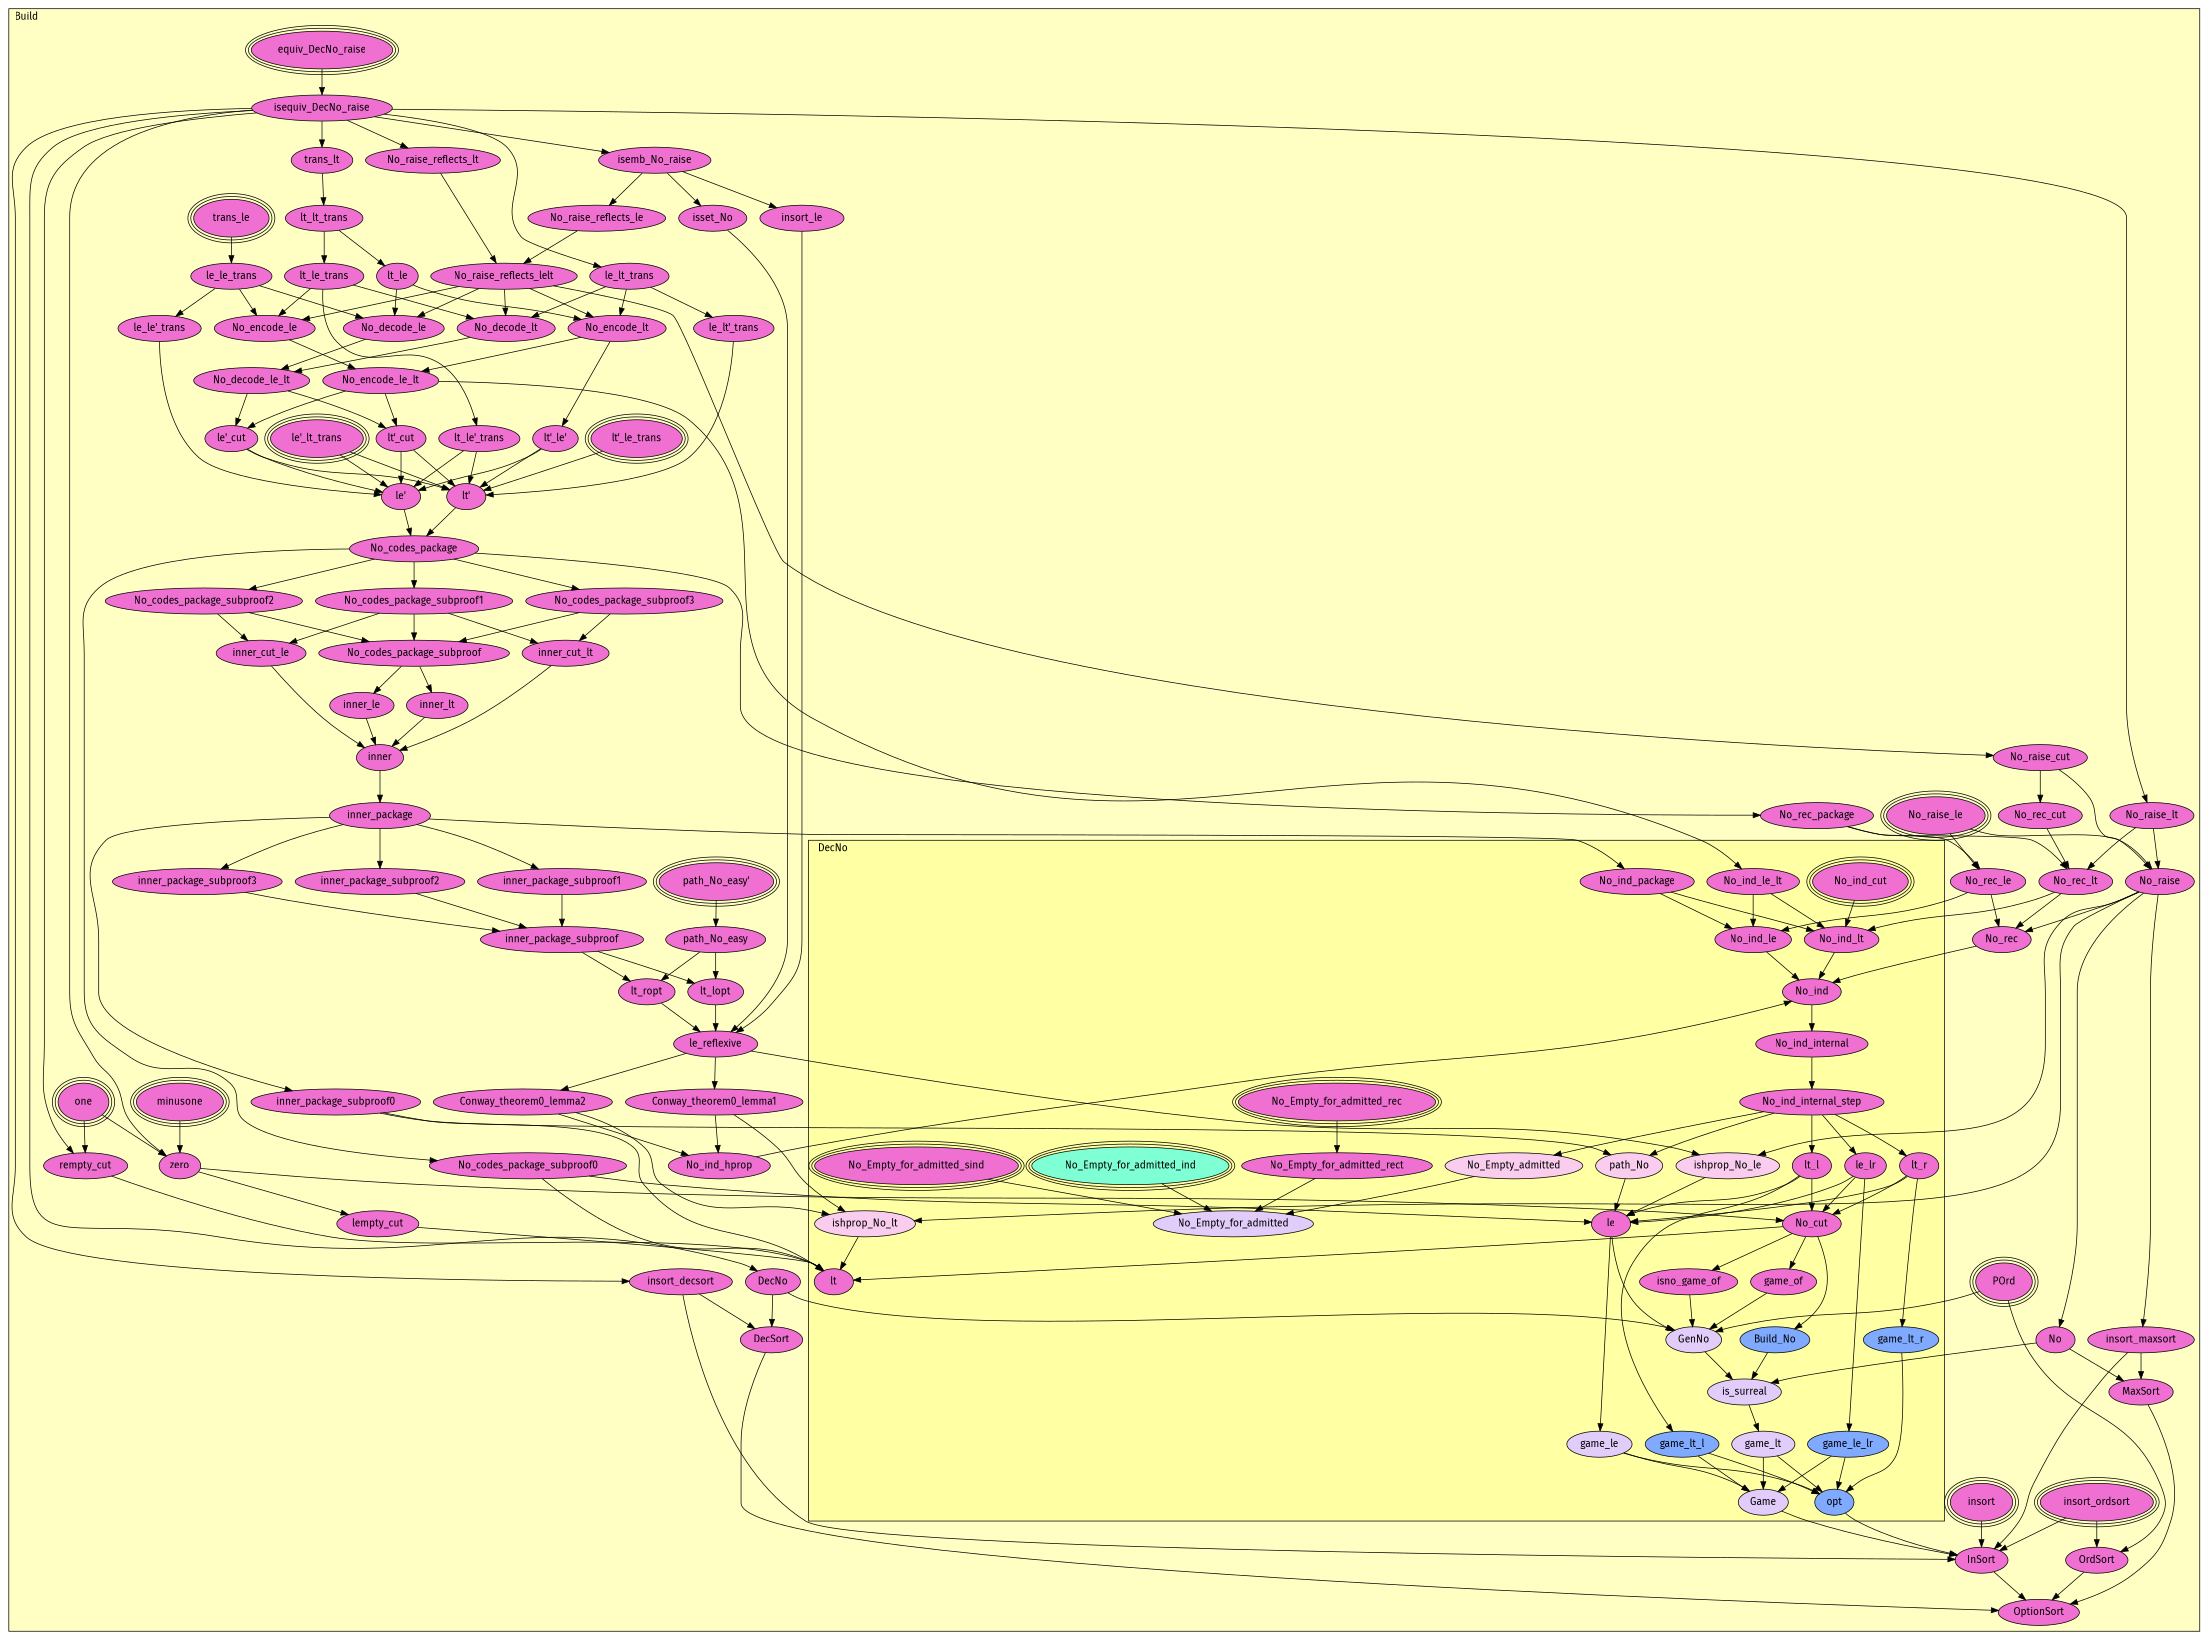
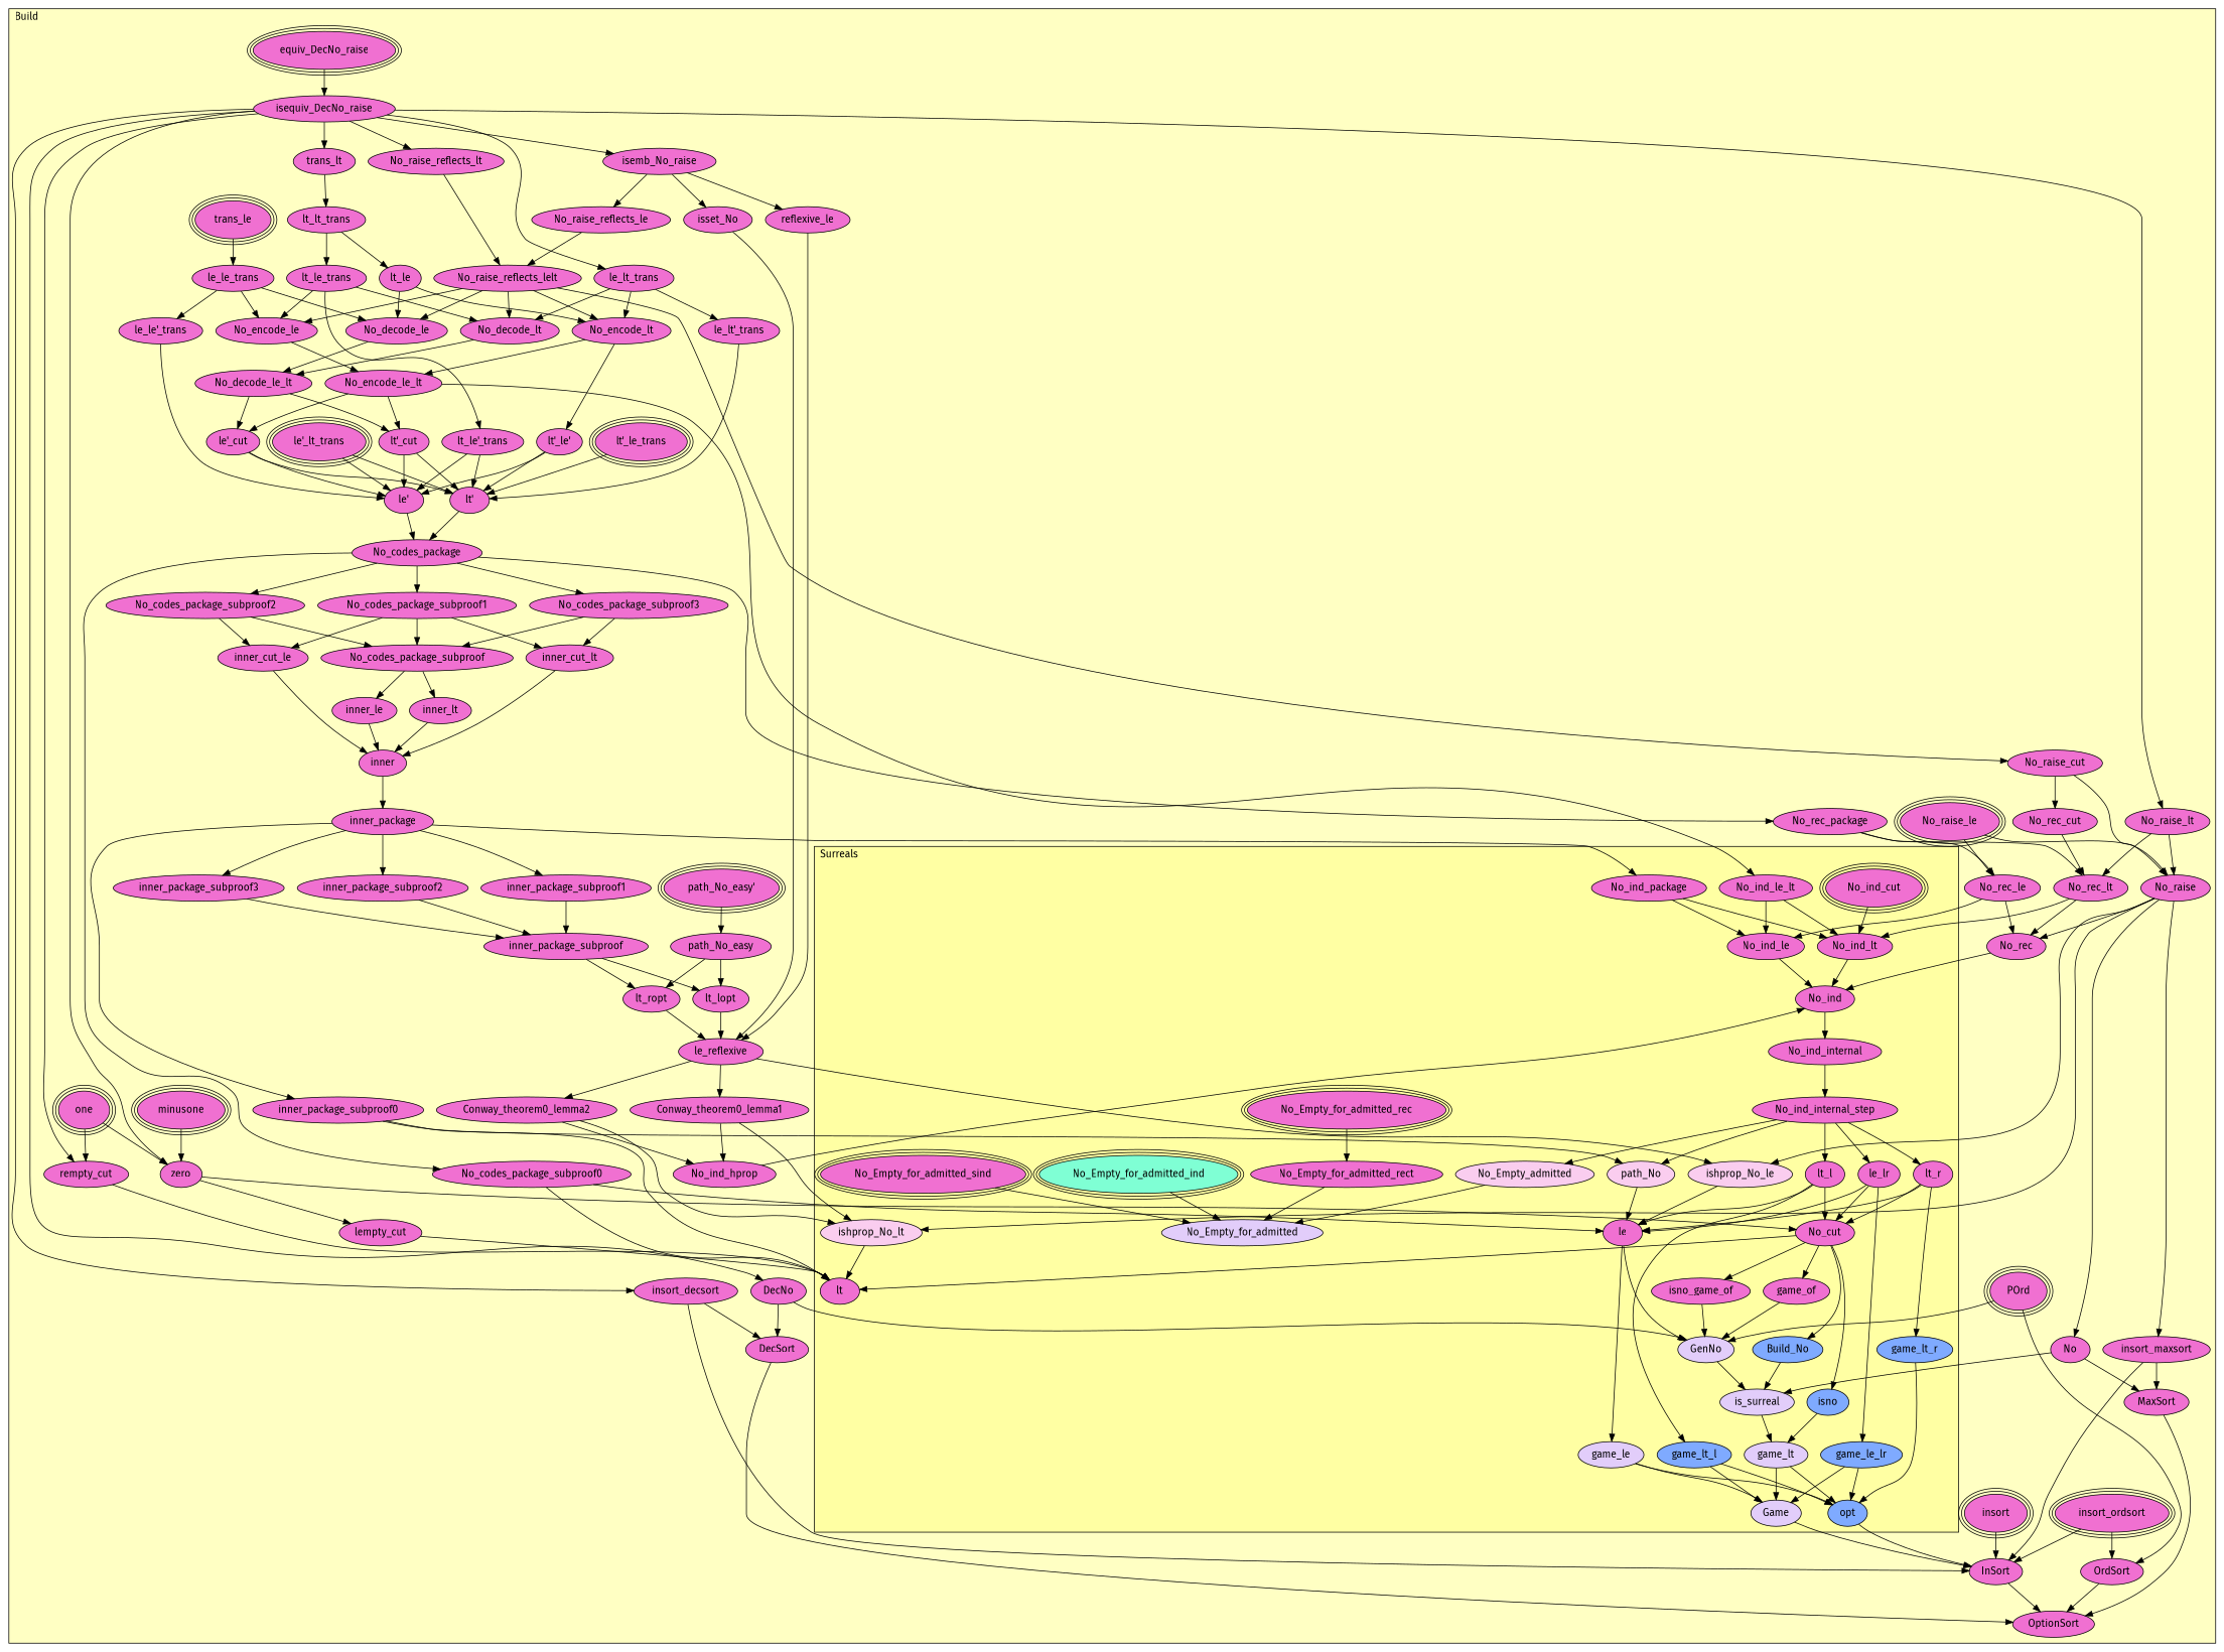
  digraph {
    fontname="Fira Sans"
    node [fillcolor="#F070D1" fontname="Fira Sans" style=filled]
    edge [fontname="Fira Sans"]
    n1 [label=No_ind_cut peripheries=3]
    n2 [label=No_ind_le_lt]
    n3 [label=No_ind_package]
    n4 [label=No_ind_lt]
    n5 [label=No_ind_le]
    n6 [label=No_ind]
    n7 [label=No_ind_internal]
    n8 [label=No_ind_internal_step]
    n9 [fillcolor="#FACDEF" label=ishprop_No_lt]
    n10 [fillcolor="#FACDEF" label=ishprop_No_le]
    n11 [label=lt_r]
    n12 [label=lt_l]
    n13 [label=le_lr]
    n14 [fillcolor="#FACDEF" label=path_No]
    n15 [label=No_cut]
    n16 [label=le]
    n17 [label=lt]
    n18 [label=isno_game_of]
    n19 [label=game_of]
    n20 [fillcolor="#7FAAFF" label=Build_No]
    n21 [fillcolor="#E2CDFA" label=GenNo]
+   n22 [fillcolor="#7FAAFF" label=isno]
    n23 [fillcolor="#E2CDFA" label=is_surreal]
    n24 [fillcolor="#7FAAFF" label=game_lt_r]
    n25 [fillcolor="#7FAAFF" label=game_lt_l]
    n26 [fillcolor="#E2CDFA" label=game_lt]
    n27 [fillcolor="#7FAAFF" label=game_le_lr]
    n28 [fillcolor="#E2CDFA" label=game_le]
    n29 [fillcolor="#7FAAFF" label=opt]
    n30 [fillcolor="#E2CDFA" label=Game]
    n31 [fillcolor="#FACDEF" label=No_Empty_admitted]
    n32 [label=No_Empty_for_admitted_sind peripheries=3]
    n33 [label=No_Empty_for_admitted_rec peripheries=3]
    n34 [fillcolor="#7FFFD4" label=No_Empty_for_admitted_ind peripheries=3]
    n35 [label=No_Empty_for_admitted_rect]
    n36 [fillcolor="#E2CDFA" label=No_Empty_for_admitted]
    n37 [label=equiv_DecNo_raise peripheries=3]
    n38 [label=isequiv_DecNo_raise]
    n39 [label=insort_decsort]
    n40 [label=DecNo]
    n41 [label=DecSort]
    n42 [label=insort_ordsort peripheries=3]
    n43 [label=POrd peripheries=3]
    n44 [label=OrdSort]
    n45 [label=isemb_No_raise]
    n46 [label=No_raise_reflects_lt]
    n47 [label=No_raise_reflects_le]
    n48 [label=No_raise_reflects_lelt]
    n49 [label=No_raise_lt]
    n50 [label=No_raise_le peripheries=3]
    n51 [label=No_raise_cut]
    n52 [label=No_raise]
    n53 [label=insort_maxsort]
    n54 [label=No]
    n55 [label=MaxSort]
    n56 [label=trans_lt]
    n57 [label=lt_lt_trans]
    n58 [label=lt_le_trans]
    n59 [label=le_lt_trans]
    n60 [label=trans_le peripheries=3]
    n61 [label=le_le_trans]
    n62 [label=lt_le]
    n63 [label=No_decode_lt]
    n64 [label=No_decode_le]
    n65 [label=No_encode_lt]
    n66 [label=No_encode_le]
    n67 [label=No_decode_le_lt]
    n68 [label=No_encode_le_lt]
    n69 [label="lt'_cut"]
    n70 [label="le'_cut"]
    n71 [label="lt'_le_trans" peripheries=3]
    n72 [label="le'_lt_trans" peripheries=3]
    n73 [label="lt_le'_trans"]
    n74 [label="le_lt'_trans"]
    n75 [label="le_le'_trans"]
    n76 [label="lt'_le'"]
    n77 [label="lt'"]
    n78 [label="le'"]
    n79 [label=No_codes_package]
    n80 [label=No_codes_package_subproof3]
    n81 [label=No_codes_package_subproof2]
    n82 [label=No_codes_package_subproof1]
    n83 [label=No_codes_package_subproof0]
    n84 [label=No_codes_package_subproof]
    n85 [label=inner_lt]
    n86 [label=inner_le]
    n87 [label=inner_cut_lt]
    n88 [label=inner_cut_le]
    n89 [label=inner]
    n90 [label=inner_package]
    n91 [label=inner_package_subproof3]
    n92 [label=inner_package_subproof2]
    n93 [label=inner_package_subproof1]
    n94 [label=inner_package_subproof0]
    n95 [label=inner_package_subproof]
    n96 [label="path_No_easy'" peripheries=3]
    n97 [label=path_No_easy]
    n98 [label=isset_No]
    n99 [label=lt_ropt]
    n100 [label=lt_lopt]
-   n101 [label=insort_le]
+   n101 [label=reflexive_le]
    n102 [label=le_reflexive]
    n103 [label=Conway_theorem0_lemma2]
    n104 [label=Conway_theorem0_lemma1]
    n105 [label=No_rec_cut]
    n106 [label=No_rec_package]
    n107 [label=No_rec_lt]
    n108 [label=No_rec_le]
    n109 [label=No_rec]
    n110 [label=No_ind_hprop]
    n111 [label=minusone peripheries=3]
    n112 [label=one peripheries=3]
    n113 [label=zero]
    n114 [label=lempty_cut]
    n115 [label=rempty_cut]
    n116 [label=insort peripheries=3]
    n117 [label=InSort]
    n118 [label=OptionSort]
    subgraph cluster_1 {
      fillcolor="#FFFFC3"
      label=Build
      labeljust=l
      style=filled
      n37
      n38
      n39
      n40
      n41
      n42
      n43
      n44
      n45
      n46
      n47
      n48
      n49
      n50
      n51
      n52
      n53
      n54
      n55
      n56
      n57
      n58
      n59
      n60
      n61
      n62
      n63
      n64
      n65
      n66
      n67
      n68
      n69
      n70
      n71
      n72
      n73
      n74
      n75
      n76
      n77
      n78
      n79
      n80
      n81
      n82
      n83
      n84
      n85
      n86
      n87
      n88
      n89
      n90
      n91
      n92
      n93
      n94
      n95
      n96
      n97
      n98
      n99
      n100
      n101
      n102
      n103
      n104
      n105
      n106
      n107
      n108
      n109
      n110
      n111
      n112
      n113
      n114
      n115
      n116
      n117
      n118
      subgraph cluster_2 {
        fillcolor="#FFFFA3"
-       label=DecNo
+       label=Surreals
        labeljust=l
        style=filled
        n1
        n2
        n3
        n4
        n5
        n6
        n7
        n8
        n9
        n10
        n11
        n12
        n13
        n14
        n15
        n16
        n17
        n18
        n19
        n20
        n21
+       n22
        n23
        n24
        n25
        n26
        n27
        n28
        n29
        n30
        n31
        n32
        n33
        n34
        n35
        n36
      }
    }
    n1 -> n4
    n2 -> n4
    n2 -> n5
    n3 -> n4
    n3 -> n5
    n4 -> n6
    n5 -> n6
    n6 -> n7
    n7 -> n8
    n8 -> n11
    n8 -> n12
    n8 -> n13
    n8 -> n14
    n8 -> n31
    n9 -> n17
    n10 -> n16
    n11 -> n15
    n11 -> n16
    n11 -> n24
    n12 -> n15
    n12 -> n16
    n12 -> n25
    n13 -> n15
    n13 -> n16
    n13 -> n27
    n14 -> n16
    n15 -> n17
    n15 -> n18
    n15 -> n19
    n15 -> n20
+   n15 -> n22
    n16 -> n21
    n16 -> n28
    n18 -> n21
    n19 -> n21
    n20 -> n23
    n21 -> n23
+   n22 -> n26
    n23 -> n26
    n24 -> n29
    n25 -> n29
    n25 -> n30
    n26 -> n29
    n26 -> n30
    n27 -> n29
    n27 -> n30
    n28 -> n29
    n28 -> n30
    n29 -> n117
    n30 -> n117
    n31 -> n36
    n32 -> n36
    n33 -> n35
    n34 -> n36
    n35 -> n36
    n37 -> n38
    n38 -> n39
    n38 -> n40
    n38 -> n45
    n38 -> n46
    n38 -> n49
    n38 -> n56
    n38 -> n59
    n38 -> n113
    n38 -> n115
    n39 -> n41
    n39 -> n117
    n40 -> n21
    n40 -> n41
    n41 -> n118
    n42 -> n44
    n42 -> n117
    n43 -> n21
    n43 -> n44
    n44 -> n118
    n45 -> n47
    n45 -> n98
    n45 -> n101
    n46 -> n48
    n47 -> n48
    n48 -> n51
    n48 -> n63
    n48 -> n64
    n48 -> n65
    n48 -> n66
    n49 -> n52
    n49 -> n107
    n50 -> n52
    n50 -> n108
    n51 -> n52
    n51 -> n105
    n52 -> n9
    n52 -> n10
    n52 -> n53
    n52 -> n54
    n52 -> n109
    n53 -> n55
    n53 -> n117
    n54 -> n23
    n54 -> n55
    n55 -> n118
    n56 -> n57
    n57 -> n58
    n57 -> n62
    n58 -> n63
    n58 -> n66
    n58 -> n73
    n59 -> n63
    n59 -> n65
    n59 -> n74
    n60 -> n61
    n61 -> n64
    n61 -> n66
    n61 -> n75
    n62 -> n64
    n62 -> n65
    n63 -> n67
    n64 -> n67
    n65 -> n68
    n65 -> n76
    n66 -> n68
    n67 -> n69
    n67 -> n70
    n68 -> n2
    n68 -> n69
    n68 -> n70
    n69 -> n77
    n69 -> n78
    n70 -> n77
    n70 -> n78
    n71 -> n77
    n72 -> n77
    n72 -> n78
    n73 -> n77
    n73 -> n78
    n74 -> n77
    n75 -> n78
    n76 -> n77
    n76 -> n78
    n77 -> n79
    n78 -> n79
    n79 -> n80
    n79 -> n81
    n79 -> n82
    n79 -> n83
    n79 -> n106
    n80 -> n84
    n80 -> n87
    n81 -> n84
    n81 -> n88
    n82 -> n84
    n82 -> n87
    n82 -> n88
    n83 -> n16
    n83 -> n17
    n84 -> n85
    n84 -> n86
    n85 -> n89
    n86 -> n89
    n87 -> n89
    n88 -> n89
    n89 -> n90
    n90 -> n3
    n90 -> n91
    n90 -> n92
    n90 -> n93
    n90 -> n94
    n91 -> n95
    n92 -> n95
    n93 -> n95
    n94 -> n14
    n94 -> n17
    n95 -> n99
    n95 -> n100
    n96 -> n97
    n97 -> n99
    n97 -> n100
    n98 -> n102
    n99 -> n102
    n100 -> n102
    n101 -> n102
    n102 -> n10
    n102 -> n103
    n102 -> n104
    n103 -> n9
    n103 -> n110
    n104 -> n9
    n104 -> n110
    n105 -> n107
    n106 -> n107
    n106 -> n108
    n107 -> n4
    n107 -> n109
    n108 -> n5
    n108 -> n109
    n109 -> n6
    n110 -> n6
    n111 -> n113
    n112 -> n113
    n112 -> n115
    n113 -> n15
    n113 -> n114
    n114 -> n17
    n115 -> n17
    n116 -> n117
    n117 -> n118
  }
